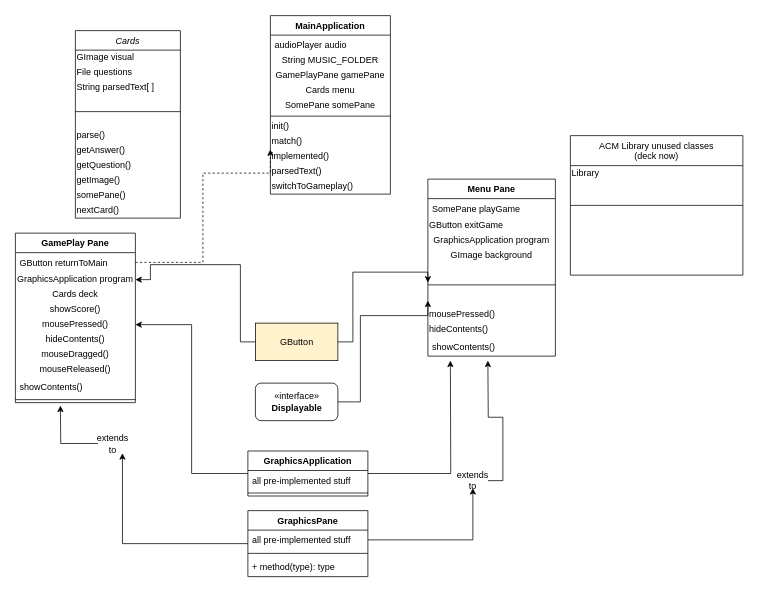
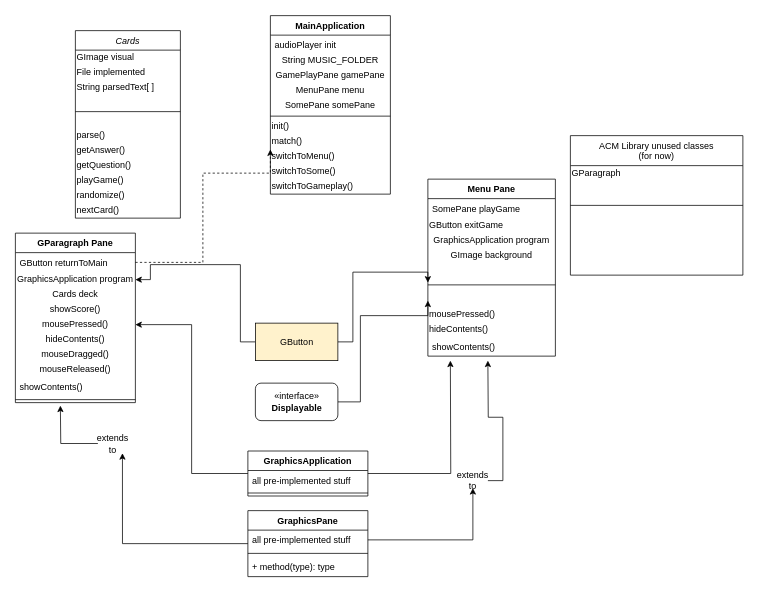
  <mxCell id="0" />
  <mxCell id="1" parent="0" />
  <mxCell id="2" value="Cards" style="swimlane;fontStyle=2;align=center;verticalAlign=top;childLayout=stackLayout;horizontal=1;startSize=26;horizontalStack=0;resizeParent=1;resizeLast=0;collapsible=1;marginBottom=0;rounded=0;shadow=0;strokeWidth=1;" parent="1" vertex="1"><mxGeometry y="40" width="140" height="250" as="geometry" x="100"><mxRectangle x="230" y="140" width="160" height="26" as="alternateBounds" /></mxGeometry></mxCell>
  <mxCell id="3" value="&lt;div align=&quot;left&quot;&gt;GImage visual&lt;/div&gt;" style="text;html=1;strokeColor=none;fillColor=none;align=left;verticalAlign=middle;whiteSpace=wrap;rounded=0;" parent="2" vertex="1"><mxGeometry y="26" width="140" height="20" as="geometry" /></mxCell>
- <mxCell id="4" value="&lt;div align=&quot;left&quot;&gt;File questions&lt;/div&gt;" style="text;html=1;strokeColor=none;fillColor=none;align=left;verticalAlign=middle;whiteSpace=wrap;rounded=0;" parent="2" vertex="1"><mxGeometry y="46" width="140" height="20" as="geometry" /></mxCell>
+ <mxCell id="4" value="&lt;div align=&quot;left&quot;&gt;File implemented&lt;/div&gt;" style="text;html=1;strokeColor=none;fillColor=none;align=left;verticalAlign=middle;whiteSpace=wrap;rounded=0;" parent="2" vertex="1"><mxGeometry y="46" width="140" height="20" as="geometry" /></mxCell>
  <mxCell id="5" value="&lt;div align=&quot;left&quot;&gt;String parsedText[ ]&lt;/div&gt;" style="text;html=1;strokeColor=none;fillColor=none;align=left;verticalAlign=middle;whiteSpace=wrap;rounded=0;" parent="2" vertex="1"><mxGeometry y="66" width="140" height="20" as="geometry" /></mxCell>
  <mxCell id="6" value="" style="line;html=1;strokeWidth=1;align=left;verticalAlign=middle;spacingTop=-1;spacingLeft=3;spacingRight=3;rotatable=0;labelPosition=right;points=[];portConstraint=eastwest;" parent="2" vertex="1"><mxGeometry y="86" width="140" height="44" as="geometry" /></mxCell>
  <mxCell id="7" value="&lt;div align=&quot;left&quot;&gt;parse()&lt;/div&gt;" style="text;html=1;strokeColor=none;fillColor=none;align=left;verticalAlign=middle;whiteSpace=wrap;rounded=0;" vertex="1" parent="2"><mxGeometry y="130" width="140" height="20" as="geometry" /></mxCell>
  <mxCell id="8" value="&lt;div align=&quot;left&quot;&gt;getAnswer()&lt;/div&gt;" style="text;html=1;strokeColor=none;fillColor=none;align=left;verticalAlign=middle;whiteSpace=wrap;rounded=0;" parent="2" vertex="1"><mxGeometry y="150" width="140" height="20" as="geometry" /></mxCell>
  <mxCell id="9" value="&lt;div align=&quot;left&quot;&gt;getQuestion()&lt;/div&gt;" style="text;html=1;strokeColor=none;fillColor=none;align=left;verticalAlign=middle;whiteSpace=wrap;rounded=0;" parent="2" vertex="1"><mxGeometry y="170" width="140" height="20" as="geometry" /></mxCell>
- <mxCell id="10" value="&lt;div align=&quot;left&quot;&gt;getImage()&lt;/div&gt;" style="text;html=1;strokeColor=none;fillColor=none;align=left;verticalAlign=middle;whiteSpace=wrap;rounded=0;" parent="2" vertex="1"><mxGeometry y="190" width="140" height="20" as="geometry" /></mxCell>
- <mxCell id="11" value="&lt;div align=&quot;left&quot;&gt;somePane()&lt;/div&gt;" style="text;html=1;strokeColor=none;fillColor=none;align=left;verticalAlign=middle;whiteSpace=wrap;rounded=0;" parent="2" vertex="1"><mxGeometry y="210" width="140" height="20" as="geometry" /></mxCell>
+ <mxCell id="10" value="&lt;div align=&quot;left&quot;&gt;playGame()&lt;/div&gt;" style="text;html=1;strokeColor=none;fillColor=none;align=left;verticalAlign=middle;whiteSpace=wrap;rounded=0;" parent="2" vertex="1"><mxGeometry y="190" width="140" height="20" as="geometry" /></mxCell>
+ <mxCell id="11" value="&lt;div align=&quot;left&quot;&gt;randomize()&lt;/div&gt;" style="text;html=1;strokeColor=none;fillColor=none;align=left;verticalAlign=middle;whiteSpace=wrap;rounded=0;" parent="2" vertex="1"><mxGeometry y="210" width="140" height="20" as="geometry" /></mxCell>
  <mxCell id="12" value="&lt;div align=&quot;left&quot;&gt;nextCard()&lt;/div&gt;" style="text;html=1;strokeColor=none;fillColor=none;align=left;verticalAlign=middle;whiteSpace=wrap;rounded=0;" parent="2" vertex="1"><mxGeometry y="230" width="140" height="20" as="geometry" /></mxCell>
- <mxCell id="13" value="ACM Library unused classes&#10;(deck now)&#10;" style="swimlane;fontStyle=0;align=center;verticalAlign=top;childLayout=stackLayout;horizontal=1;startSize=40;horizontalStack=0;resizeParent=1;resizeLast=0;collapsible=1;marginBottom=0;rounded=0;shadow=0;strokeWidth=1;" parent="1" vertex="1"><mxGeometry x="760" y="180" width="230" height="186" as="geometry"><mxRectangle x="550" y="140" width="160" height="26" as="alternateBounds" /></mxGeometry></mxCell>
- <mxCell id="14" value="&lt;div align=&quot;left&quot;&gt;Library&lt;/div&gt;" style="text;html=1;strokeColor=none;fillColor=none;align=left;verticalAlign=middle;whiteSpace=wrap;rounded=0;" parent="13" vertex="1"><mxGeometry y="40" width="230" height="20" as="geometry" /></mxCell>
+ <mxCell id="13" value="ACM Library unused classes&#10;(for now)&#10;" style="swimlane;fontStyle=0;align=center;verticalAlign=top;childLayout=stackLayout;horizontal=1;startSize=40;horizontalStack=0;resizeParent=1;resizeLast=0;collapsible=1;marginBottom=0;rounded=0;shadow=0;strokeWidth=1;" parent="1" vertex="1"><mxGeometry x="760" y="180" width="230" height="186" as="geometry"><mxRectangle x="550" y="140" width="160" height="26" as="alternateBounds" /></mxGeometry></mxCell>
+ <mxCell id="14" value="&lt;div align=&quot;left&quot;&gt;GParagraph&lt;/div&gt;" style="text;html=1;strokeColor=none;fillColor=none;align=left;verticalAlign=middle;whiteSpace=wrap;rounded=0;" parent="13" vertex="1"><mxGeometry y="40" width="230" height="20" as="geometry" /></mxCell>
  <mxCell id="15" value="" style="line;html=1;strokeWidth=1;align=left;verticalAlign=middle;spacingTop=-1;spacingLeft=3;spacingRight=3;rotatable=0;labelPosition=right;points=[];portConstraint=eastwest;" parent="13" vertex="1"><mxGeometry y="60" width="230" height="66" as="geometry" /></mxCell>
  <mxCell id="16" value="Menu Pane" style="swimlane;fontStyle=1;align=center;verticalAlign=top;childLayout=stackLayout;horizontal=1;startSize=26;horizontalStack=0;resizeParent=1;resizeParentMax=0;resizeLast=0;collapsible=1;marginBottom=0;" parent="1" vertex="1"><mxGeometry x="570" y="238" width="170" height="236" as="geometry" /></mxCell>
  <mxCell id="17" value="SomePane playGame" style="text;strokeColor=none;fillColor=none;align=left;verticalAlign=top;spacingLeft=4;spacingRight=4;overflow=hidden;rotatable=0;points=[[0,0.5],[1,0.5]];portConstraint=eastwest;" parent="16" vertex="1"><mxGeometry y="26" width="170" height="26" as="geometry" /></mxCell>
  <mxCell id="18" value="&lt;div align=&quot;left&quot;&gt;GButton exitGame&lt;br&gt;&lt;/div&gt;" style="text;html=1;strokeColor=none;fillColor=none;align=left;verticalAlign=middle;whiteSpace=wrap;rounded=0;" parent="16" vertex="1"><mxGeometry y="52" width="170" height="20" as="geometry" /></mxCell>
  <mxCell id="19" value="GraphicsApplication program" style="text;html=1;strokeColor=none;fillColor=none;align=center;verticalAlign=middle;whiteSpace=wrap;rounded=0;" parent="16" vertex="1"><mxGeometry y="72" width="170" height="20" as="geometry" /></mxCell>
  <mxCell id="20" value="GImage background" style="text;html=1;strokeColor=none;fillColor=none;align=center;verticalAlign=middle;whiteSpace=wrap;rounded=0;" vertex="1" parent="16"><mxGeometry y="92" width="170" height="20" as="geometry" /></mxCell>
  <mxCell id="21" value="" style="line;strokeWidth=1;fillColor=none;align=left;verticalAlign=middle;spacingTop=-1;spacingLeft=3;spacingRight=3;rotatable=0;labelPosition=right;points=[];portConstraint=eastwest;" parent="16" vertex="1"><mxGeometry y="112" width="170" height="58" as="geometry" /></mxCell>
  <mxCell id="22" value="&lt;div align=&quot;left&quot;&gt;mousePressed()&lt;/div&gt;" style="text;html=1;strokeColor=none;fillColor=none;align=left;verticalAlign=middle;whiteSpace=wrap;rounded=0;" parent="16" vertex="1"><mxGeometry y="170" width="170" height="20" as="geometry" /></mxCell>
  <mxCell id="23" value="&lt;div align=&quot;left&quot;&gt;hideContents()&lt;/div&gt;" style="text;html=1;strokeColor=none;fillColor=none;align=left;verticalAlign=middle;whiteSpace=wrap;rounded=0;" parent="16" vertex="1"><mxGeometry y="190" width="170" height="20" as="geometry" /></mxCell>
  <mxCell id="24" value="showContents()" style="text;strokeColor=none;fillColor=none;align=left;verticalAlign=top;spacingLeft=4;spacingRight=4;overflow=hidden;rotatable=0;points=[[0,0.5],[1,0.5]];portConstraint=eastwest;" parent="16" vertex="1"><mxGeometry y="210" width="170" height="26" as="geometry" /></mxCell>
- <mxCell id="25" value="GamePlay Pane" style="swimlane;fontStyle=1;align=center;verticalAlign=top;childLayout=stackLayout;horizontal=1;startSize=26;horizontalStack=0;resizeParent=1;resizeParentMax=0;resizeLast=0;collapsible=1;marginBottom=0;" parent="1" vertex="1"><mxGeometry x="20" y="310" width="160" height="226" as="geometry" /></mxCell>
+ <mxCell id="25" value="GParagraph Pane" style="swimlane;fontStyle=1;align=center;verticalAlign=top;childLayout=stackLayout;horizontal=1;startSize=26;horizontalStack=0;resizeParent=1;resizeParentMax=0;resizeLast=0;collapsible=1;marginBottom=0;" parent="1" vertex="1"><mxGeometry x="20" y="310" width="160" height="226" as="geometry" /></mxCell>
  <mxCell id="26" value="GButton returnToMain" style="text;strokeColor=none;fillColor=none;align=left;verticalAlign=top;spacingLeft=4;spacingRight=4;overflow=hidden;rotatable=0;points=[[0,0.5],[1,0.5]];portConstraint=eastwest;" parent="25" vertex="1"><mxGeometry y="26" width="160" height="26" as="geometry" /></mxCell>
  <mxCell id="27" value="GraphicsApplication program" style="text;html=1;strokeColor=none;fillColor=none;align=center;verticalAlign=middle;whiteSpace=wrap;rounded=0;" parent="25" vertex="1"><mxGeometry y="52" width="160" height="20" as="geometry" /></mxCell>
  <mxCell id="28" value="Cards deck" style="text;html=1;strokeColor=none;fillColor=none;align=center;verticalAlign=middle;whiteSpace=wrap;rounded=0;" parent="25" vertex="1"><mxGeometry y="72" width="160" height="20" as="geometry" /></mxCell>
  <mxCell id="29" value="showScore()" style="text;html=1;strokeColor=none;fillColor=none;align=center;verticalAlign=middle;whiteSpace=wrap;rounded=0;" parent="25" vertex="1"><mxGeometry y="92" width="160" height="20" as="geometry" /></mxCell>
  <mxCell id="30" value="mousePressed()" style="text;html=1;strokeColor=none;fillColor=none;align=center;verticalAlign=middle;whiteSpace=wrap;rounded=0;" parent="25" vertex="1"><mxGeometry y="112" width="160" height="20" as="geometry" /></mxCell>
  <mxCell id="31" value="hideContents()" style="text;html=1;strokeColor=none;fillColor=none;align=center;verticalAlign=middle;whiteSpace=wrap;rounded=0;" parent="25" vertex="1"><mxGeometry y="132" width="160" height="20" as="geometry" /></mxCell>
  <mxCell id="32" value="mouseDragged()" style="text;html=1;strokeColor=none;fillColor=none;align=center;verticalAlign=middle;whiteSpace=wrap;rounded=0;" parent="25" vertex="1"><mxGeometry y="152" width="160" height="20" as="geometry" /></mxCell>
  <mxCell id="33" value="mouseReleased()" style="text;html=1;strokeColor=none;fillColor=none;align=center;verticalAlign=middle;whiteSpace=wrap;rounded=0;" parent="25" vertex="1"><mxGeometry y="172" width="160" height="20" as="geometry" /></mxCell>
  <mxCell id="34" value="showContents()" style="text;strokeColor=none;fillColor=none;align=left;verticalAlign=top;spacingLeft=4;spacingRight=4;overflow=hidden;rotatable=0;points=[[0,0.5],[1,0.5]];portConstraint=eastwest;" parent="25" vertex="1"><mxGeometry y="192" width="160" height="26" as="geometry" /></mxCell>
  <mxCell id="35" value="" style="line;strokeWidth=1;fillColor=none;align=left;verticalAlign=middle;spacingTop=-1;spacingLeft=3;spacingRight=3;rotatable=0;labelPosition=right;points=[];portConstraint=eastwest;" parent="25" vertex="1"><mxGeometry y="218" width="160" height="8" as="geometry" /></mxCell>
  <mxCell id="36" value="MainApplication" style="swimlane;fontStyle=1;align=center;verticalAlign=top;childLayout=stackLayout;horizontal=1;startSize=26;horizontalStack=0;resizeParent=1;resizeParentMax=0;resizeLast=0;collapsible=1;marginBottom=0;" parent="1" vertex="1"><mxGeometry x="360" y="20" width="160" height="238" as="geometry" /></mxCell>
- <mxCell id="37" value="audioPlayer audio" style="text;align=left;verticalAlign=top;spacingLeft=4;spacingRight=4;overflow=hidden;rotatable=0;points=[[0,0.5],[1,0.5]];portConstraint=eastwest;" parent="36" vertex="1"><mxGeometry y="26" width="160" height="24" as="geometry" /></mxCell>
+ <mxCell id="37" value="audioPlayer init" style="text;align=left;verticalAlign=top;spacingLeft=4;spacingRight=4;overflow=hidden;rotatable=0;points=[[0,0.5],[1,0.5]];portConstraint=eastwest;" parent="36" vertex="1"><mxGeometry y="26" width="160" height="24" as="geometry" /></mxCell>
  <mxCell id="38" value="&lt;div align=&quot;left&quot;&gt;String MUSIC_FOLDER&lt;br&gt;&lt;/div&gt;" style="text;html=1;strokeColor=none;fillColor=none;align=center;verticalAlign=middle;whiteSpace=wrap;rounded=0;" vertex="1" parent="36"><mxGeometry y="50" width="160" height="20" as="geometry" /></mxCell>
  <mxCell id="39" value="GamePlayPane gamePane" style="text;html=1;strokeColor=none;fillColor=none;align=center;verticalAlign=middle;whiteSpace=wrap;rounded=0;" vertex="1" parent="36"><mxGeometry y="70" width="160" height="20" as="geometry" /></mxCell>
- <mxCell id="40" value="Cards menu" style="text;html=1;strokeColor=none;fillColor=none;align=center;verticalAlign=middle;whiteSpace=wrap;rounded=0;" vertex="1" parent="36"><mxGeometry y="90" width="160" height="20" as="geometry" /></mxCell>
+ <mxCell id="40" value="MenuPane menu" style="text;html=1;strokeColor=none;fillColor=none;align=center;verticalAlign=middle;whiteSpace=wrap;rounded=0;" vertex="1" parent="36"><mxGeometry y="90" width="160" height="20" as="geometry" /></mxCell>
  <mxCell id="41" value="SomePane somePane" style="text;html=1;strokeColor=none;fillColor=none;align=center;verticalAlign=middle;whiteSpace=wrap;rounded=0;" vertex="1" parent="36"><mxGeometry y="110" width="160" height="20" as="geometry" /></mxCell>
  <mxCell id="42" value="" style="line;strokeWidth=1;fillColor=none;align=left;verticalAlign=middle;spacingTop=-1;spacingLeft=3;spacingRight=3;rotatable=0;labelPosition=right;points=[];portConstraint=eastwest;" parent="36" vertex="1"><mxGeometry y="130" width="160" height="8" as="geometry" /></mxCell>
  <mxCell id="43" value="init()" style="text;html=1;strokeColor=none;fillColor=none;align=left;verticalAlign=middle;whiteSpace=wrap;rounded=0;" parent="36" vertex="1"><mxGeometry y="138" width="160" height="20" as="geometry" /></mxCell>
  <mxCell id="44" value="match()" style="text;html=1;strokeColor=none;fillColor=none;align=left;verticalAlign=middle;whiteSpace=wrap;rounded=0;" parent="36" vertex="1"><mxGeometry y="158" width="160" height="20" as="geometry" /></mxCell>
- <mxCell id="45" value="implemented()" style="text;html=1;strokeColor=none;fillColor=none;align=left;verticalAlign=middle;whiteSpace=wrap;rounded=0;" vertex="1" parent="36"><mxGeometry y="178" width="160" height="20" as="geometry" /></mxCell>
- <mxCell id="46" value="parsedText()" style="text;html=1;strokeColor=none;fillColor=none;align=left;verticalAlign=middle;whiteSpace=wrap;rounded=0;" vertex="1" parent="36"><mxGeometry y="198" width="160" height="20" as="geometry" /></mxCell>
+ <mxCell id="45" value="switchToMenu()" style="text;html=1;strokeColor=none;fillColor=none;align=left;verticalAlign=middle;whiteSpace=wrap;rounded=0;" vertex="1" parent="36"><mxGeometry y="178" width="160" height="20" as="geometry" /></mxCell>
+ <mxCell id="46" value="switchToSome()" style="text;html=1;strokeColor=none;fillColor=none;align=left;verticalAlign=middle;whiteSpace=wrap;rounded=0;" vertex="1" parent="36"><mxGeometry y="198" width="160" height="20" as="geometry" /></mxCell>
  <mxCell id="47" value="switchToGameplay()" style="text;html=1;strokeColor=none;fillColor=none;align=left;verticalAlign=middle;whiteSpace=wrap;rounded=0;" vertex="1" parent="36"><mxGeometry y="218" width="160" height="20" as="geometry" /></mxCell>
  <mxCell id="48" style="edgeStyle=orthogonalEdgeStyle;rounded=0;orthogonalLoop=1;jettySize=auto;html=1;entryX=0;entryY=0.75;entryDx=0;entryDy=0;dashed=1;" parent="1" source="26" target="36" edge="1"><mxGeometry relative="1" as="geometry"><mxPoint x="510" y="100" as="targetPoint" /><Array as="points"><mxPoint x="270" y="349" /><mxPoint x="270" y="230" /><mxPoint x="360" y="230" /></Array></mxGeometry></mxCell>
  <mxCell id="49" style="edgeStyle=orthogonalEdgeStyle;rounded=0;orthogonalLoop=1;jettySize=auto;html=1;entryX=1;entryY=0.5;entryDx=0;entryDy=0;" parent="1" source="51" target="30" edge="1"><mxGeometry relative="1" as="geometry" /></mxCell>
  <mxCell id="50" style="edgeStyle=orthogonalEdgeStyle;rounded=0;orthogonalLoop=1;jettySize=auto;html=1;" parent="1" source="51" edge="1"><mxGeometry relative="1" as="geometry"><mxPoint x="600" y="480" as="targetPoint" /></mxGeometry></mxCell>
  <mxCell id="51" value="GraphicsApplication" style="swimlane;fontStyle=1;align=center;verticalAlign=top;childLayout=stackLayout;horizontal=1;startSize=26;horizontalStack=0;resizeParent=1;resizeParentMax=0;resizeLast=0;collapsible=1;marginBottom=0;" parent="1" vertex="1"><mxGeometry x="330" y="600.5" width="160" height="60" as="geometry" /></mxCell>
  <mxCell id="52" value="all pre-implemented stuff" style="text;strokeColor=none;fillColor=none;align=left;verticalAlign=top;spacingLeft=4;spacingRight=4;overflow=hidden;rotatable=0;points=[[0,0.5],[1,0.5]];portConstraint=eastwest;" parent="51" vertex="1"><mxGeometry y="26" width="160" height="26" as="geometry" /></mxCell>
  <mxCell id="53" value="" style="line;strokeWidth=1;fillColor=none;align=left;verticalAlign=middle;spacingTop=-1;spacingLeft=3;spacingRight=3;rotatable=0;labelPosition=right;points=[];portConstraint=eastwest;" parent="51" vertex="1"><mxGeometry y="52" width="160" height="8" as="geometry" /></mxCell>
  <mxCell id="54" style="edgeStyle=orthogonalEdgeStyle;rounded=0;orthogonalLoop=1;jettySize=auto;html=1;" parent="1" source="60" edge="1"><mxGeometry relative="1" as="geometry"><mxPoint x="80" y="540" as="targetPoint" /></mxGeometry></mxCell>
  <mxCell id="55" value="GraphicsPane" style="swimlane;fontStyle=1;align=center;verticalAlign=top;childLayout=stackLayout;horizontal=1;startSize=26;horizontalStack=0;resizeParent=1;resizeParentMax=0;resizeLast=0;collapsible=1;marginBottom=0;" parent="1" vertex="1"><mxGeometry x="330" y="680" width="160" height="88" as="geometry" /></mxCell>
  <mxCell id="56" value="all pre-implemented stuff" style="text;strokeColor=none;fillColor=none;align=left;verticalAlign=top;spacingLeft=4;spacingRight=4;overflow=hidden;rotatable=0;points=[[0,0.5],[1,0.5]];portConstraint=eastwest;" parent="55" vertex="1"><mxGeometry y="26" width="160" height="26" as="geometry" /></mxCell>
  <mxCell id="57" value="" style="line;strokeWidth=1;fillColor=none;align=left;verticalAlign=middle;spacingTop=-1;spacingLeft=3;spacingRight=3;rotatable=0;labelPosition=right;points=[];portConstraint=eastwest;" parent="55" vertex="1"><mxGeometry y="52" width="160" height="10" as="geometry" /></mxCell>
  <mxCell id="58" value="+ method(type): type" style="text;strokeColor=none;fillColor=none;align=left;verticalAlign=top;spacingLeft=4;spacingRight=4;overflow=hidden;rotatable=0;points=[[0,0.5],[1,0.5]];portConstraint=eastwest;" parent="55" vertex="1"><mxGeometry y="62" width="160" height="26" as="geometry" /></mxCell>
  <mxCell id="59" style="edgeStyle=orthogonalEdgeStyle;rounded=0;orthogonalLoop=1;jettySize=auto;html=1;exitX=1;exitY=0.5;exitDx=0;exitDy=0;" parent="1" source="67" edge="1"><mxGeometry relative="1" as="geometry"><mxPoint x="650" y="480" as="targetPoint" /></mxGeometry></mxCell>
  <mxCell id="60" value="extends to" style="text;html=1;strokeColor=none;fillColor=none;align=center;verticalAlign=middle;whiteSpace=wrap;rounded=0;" parent="1" vertex="1"><mxGeometry x="130" y="580.5" width="40" height="20" as="geometry" /></mxCell>
  <mxCell id="61" style="edgeStyle=orthogonalEdgeStyle;rounded=0;orthogonalLoop=1;jettySize=auto;html=1;entryX=0.819;entryY=1.15;entryDx=0;entryDy=0;entryPerimeter=0;" parent="1" source="55" target="60" edge="1"><mxGeometry relative="1" as="geometry"><mxPoint x="270" y="590" as="sourcePoint" /><mxPoint x="321.04" y="529" as="targetPoint" /></mxGeometry></mxCell>
  <mxCell id="62" style="edgeStyle=orthogonalEdgeStyle;rounded=0;orthogonalLoop=1;jettySize=auto;html=1;exitX=1;exitY=0.5;exitDx=0;exitDy=0;" parent="1" source="63" edge="1"><mxGeometry relative="1" as="geometry"><mxPoint x="570" y="400" as="targetPoint" /><Array as="points"><mxPoint x="480" y="535" /><mxPoint x="480" y="420" /></Array></mxGeometry></mxCell>
  <mxCell id="63" value="«interface»&lt;br&gt;&lt;b&gt;Displayable&lt;/b&gt;" style="html=1;rounded=1;" parent="1" vertex="1"><mxGeometry x="340" y="510" width="110" height="50" as="geometry" /></mxCell>
  <mxCell id="64" style="edgeStyle=orthogonalEdgeStyle;rounded=0;orthogonalLoop=1;jettySize=auto;html=1;entryX=1;entryY=0.5;entryDx=0;entryDy=0;" parent="1" source="66" target="27" edge="1"><mxGeometry relative="1" as="geometry"><Array as="points"><mxPoint x="320" y="455" /><mxPoint x="320" y="352" /><mxPoint x="200" y="352" /><mxPoint x="200" y="372" /></Array></mxGeometry></mxCell>
  <mxCell id="65" style="edgeStyle=orthogonalEdgeStyle;rounded=0;orthogonalLoop=1;jettySize=auto;html=1;entryX=0;entryY=0.448;entryDx=0;entryDy=0;entryPerimeter=0;" parent="1" source="66" target="21" edge="1"><mxGeometry relative="1" as="geometry"><Array as="points"><mxPoint x="470" y="455" /><mxPoint x="470" y="362" /><mxPoint x="570" y="362" /></Array></mxGeometry></mxCell>
  <mxCell id="66" value="GButton" style="html=1;fillColor=#fff2cc;" parent="1" vertex="1"><mxGeometry x="340" y="430" width="110" height="50" as="geometry" /></mxCell>
  <mxCell id="67" value="extends to" style="text;html=1;strokeColor=none;fillColor=none;align=center;verticalAlign=middle;whiteSpace=wrap;rounded=0;" parent="1" vertex="1"><mxGeometry x="610" y="630" width="40" height="20" as="geometry" /></mxCell>
  <mxCell id="68" style="edgeStyle=orthogonalEdgeStyle;rounded=0;orthogonalLoop=1;jettySize=auto;html=1;exitX=1;exitY=0.5;exitDx=0;exitDy=0;" parent="1" source="56" target="67" edge="1"><mxGeometry relative="1" as="geometry"><mxPoint x="520" y="729" as="sourcePoint" /><mxPoint x="630" y="520" as="targetPoint" /></mxGeometry></mxCell>
